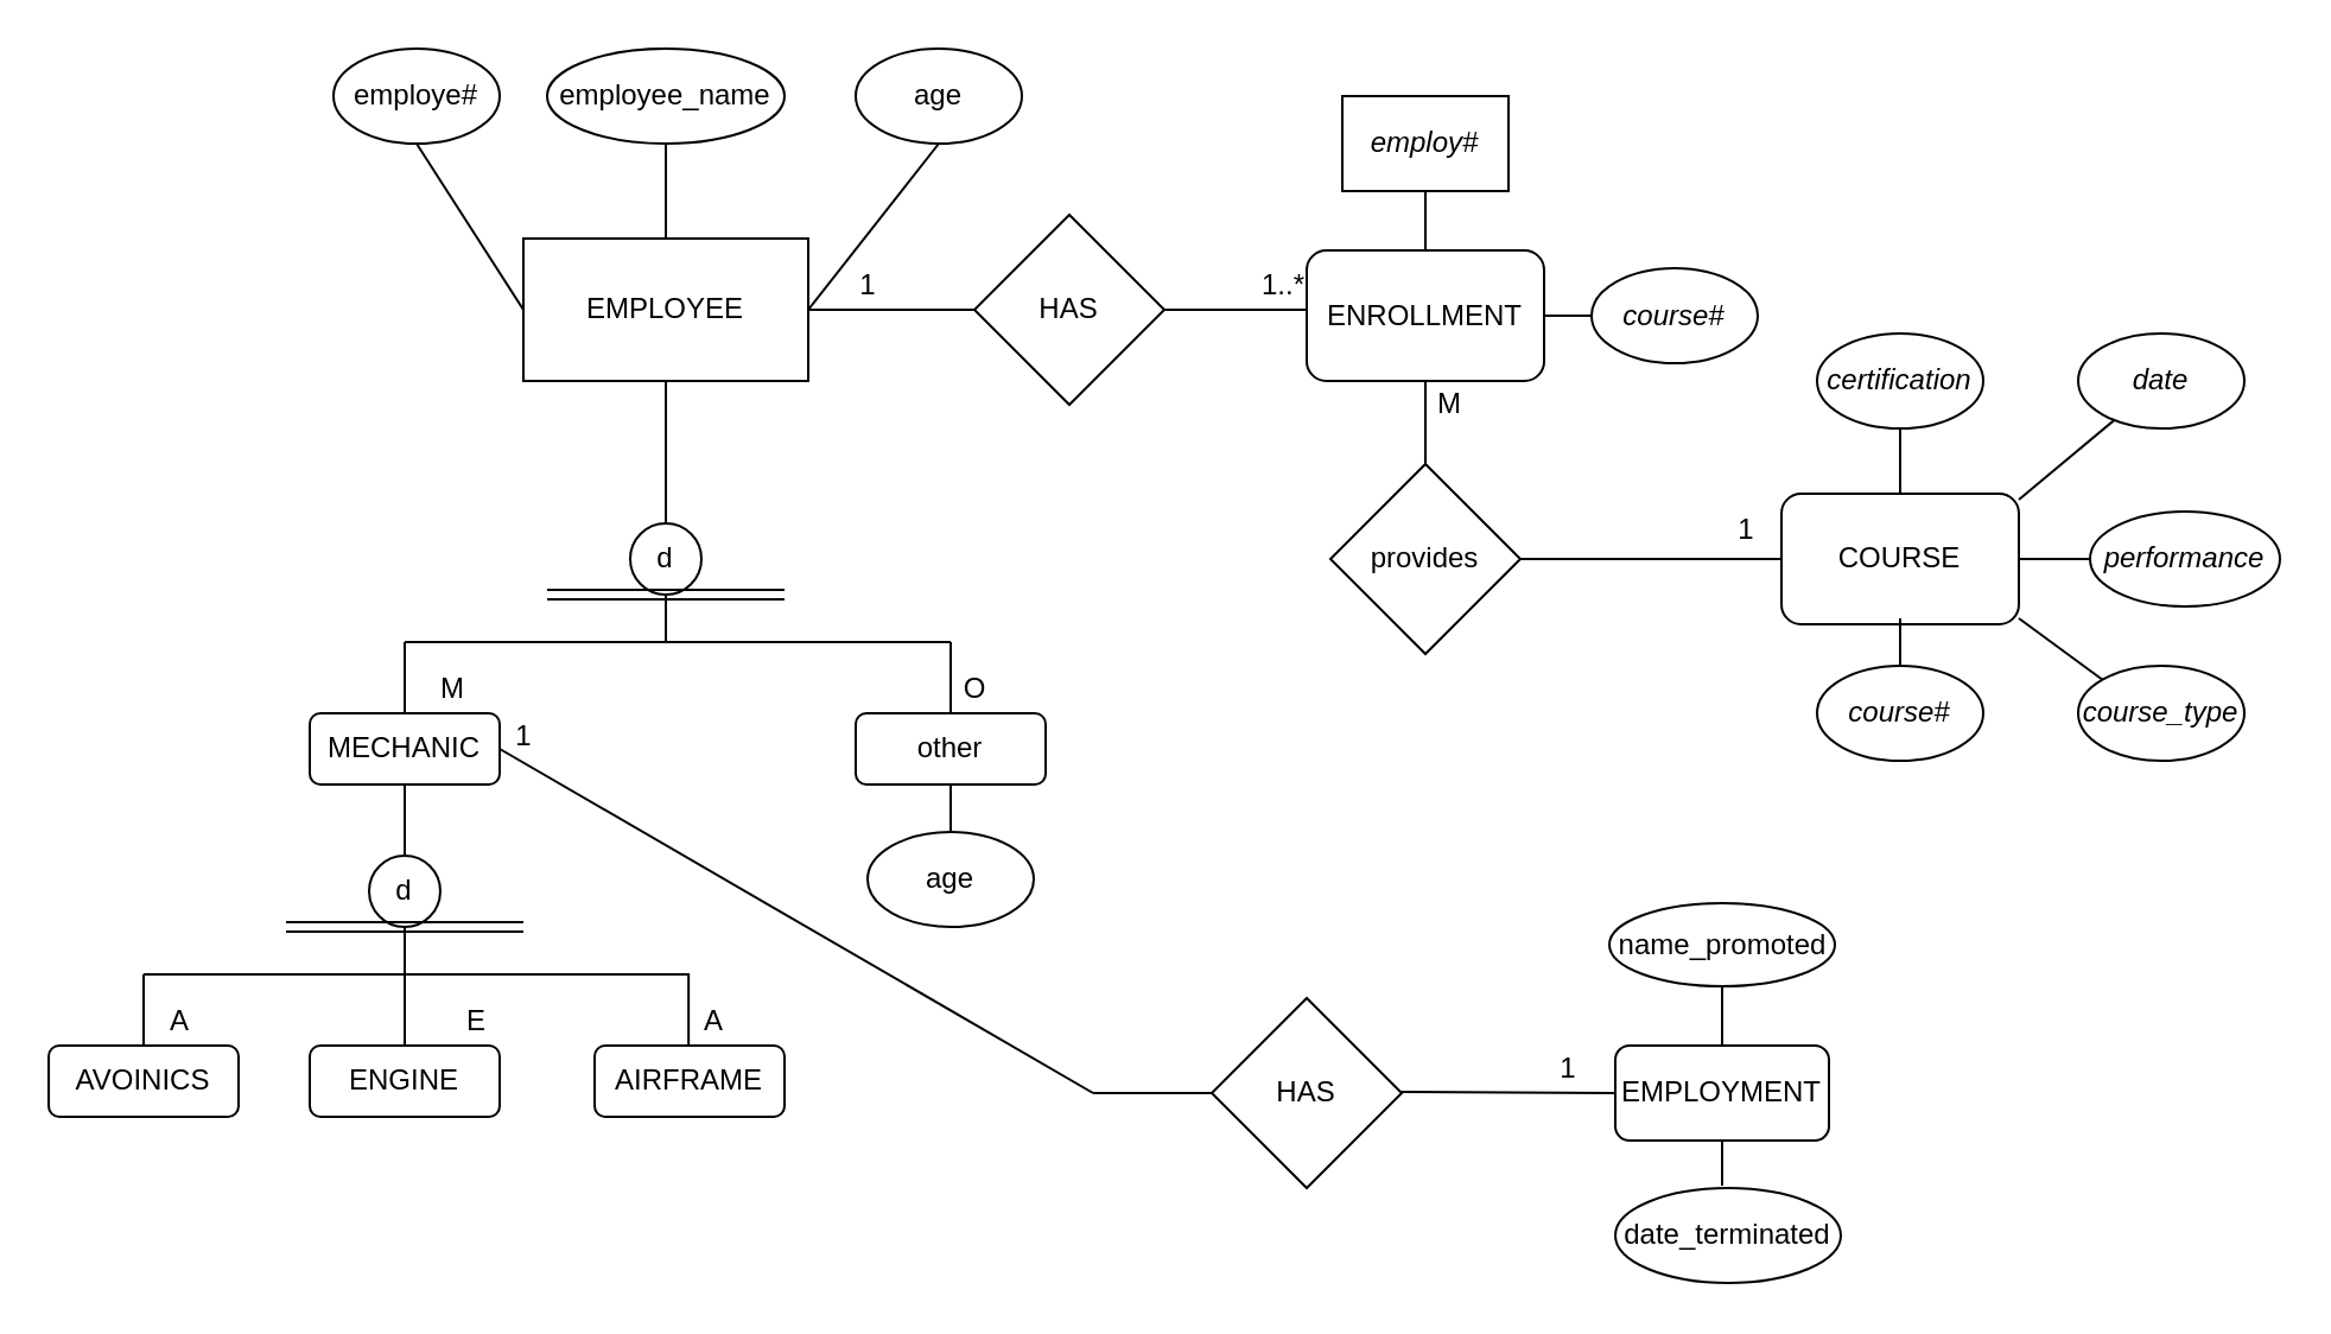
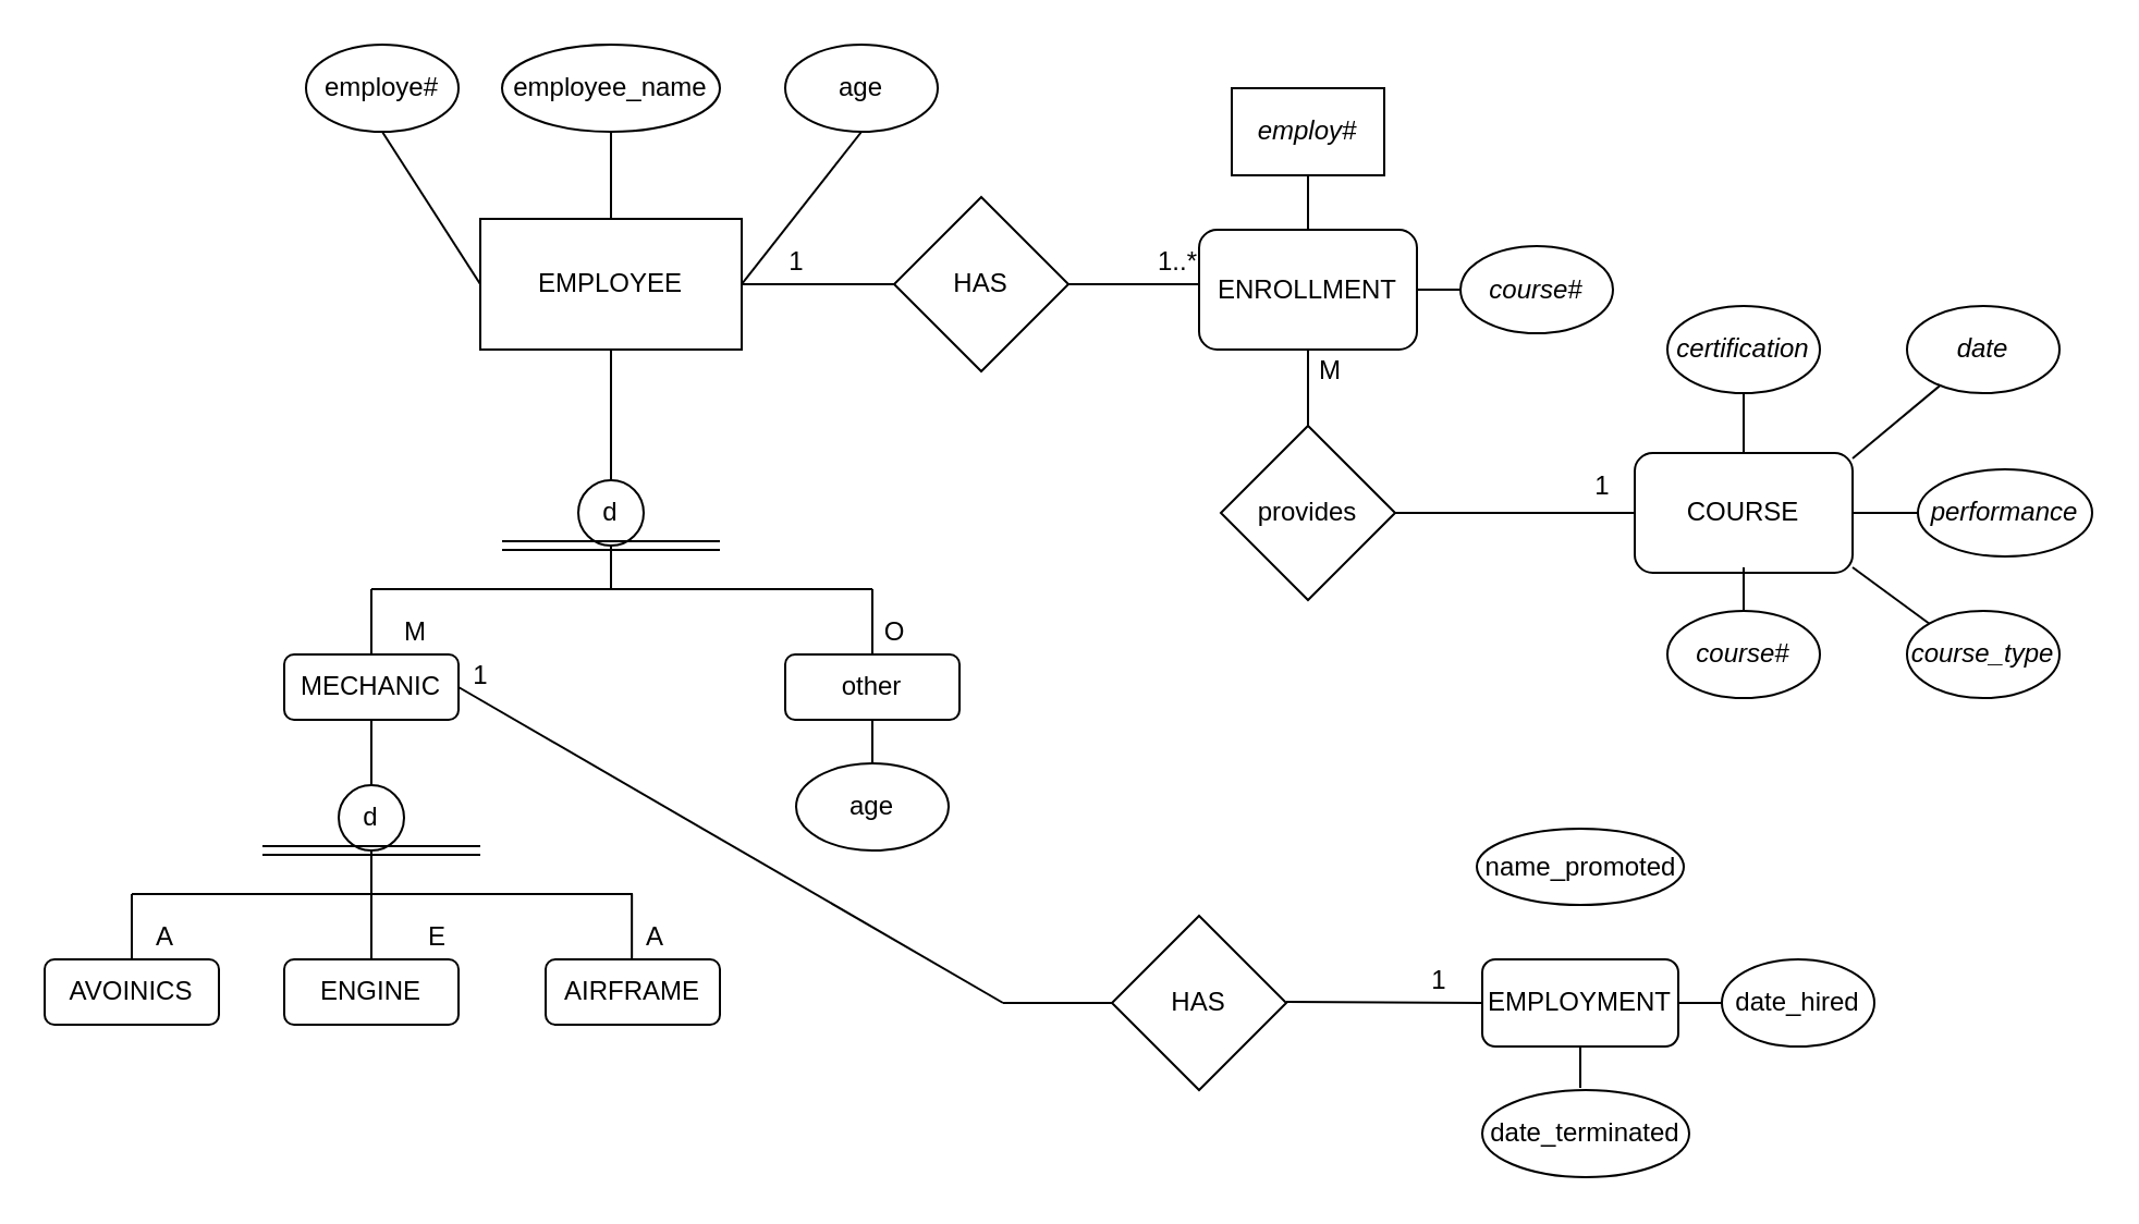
  <mxCell id="0" />
  <mxCell id="1" parent="0" />
  <mxCell id="2" value="EMPLOYEE" style="rounded=0;whiteSpace=wrap;html=1;" vertex="1" parent="1"><mxGeometry x="220" y="100" width="120" height="60" as="geometry" /></mxCell>
  <mxCell id="3" value="employe#" style="ellipse;whiteSpace=wrap;html=1;" vertex="1" parent="1"><mxGeometry x="140" width="70" height="40" as="geometry" y="20" /></mxCell>
  <mxCell id="4" value="employee_name" style="ellipse;whiteSpace=wrap;html=1;" vertex="1" parent="1"><mxGeometry x="230" width="100" height="40" as="geometry" y="20" /></mxCell>
  <mxCell id="5" value="age" style="ellipse;whiteSpace=wrap;html=1;" vertex="1" parent="1"><mxGeometry x="360" width="70" height="40" as="geometry" y="20" /></mxCell>
  <mxCell id="6" value="" style="endArrow=none;html=1;rounded=0;exitX=0;exitY=0.5;exitDx=0;exitDy=0;entryX=0.5;entryY=1;entryDx=0;entryDy=0;" edge="1" parent="1" source="2" target="3"><mxGeometry width="50" height="50" relative="1" as="geometry"><mxPoint x="130" y="110" as="sourcePoint" /><mxPoint x="180" y="60" as="targetPoint" /></mxGeometry></mxCell>
  <mxCell id="7" value="" style="endArrow=none;html=1;rounded=0;entryX=0.5;entryY=1;entryDx=0;entryDy=0;" edge="1" parent="1" target="4"><mxGeometry width="50" height="50" relative="1" as="geometry"><mxPoint x="280" y="100" as="sourcePoint" /><mxPoint x="330" y="50" as="targetPoint" /></mxGeometry></mxCell>
  <mxCell id="8" value="" style="endArrow=none;html=1;rounded=0;entryX=0.5;entryY=1;entryDx=0;entryDy=0;" edge="1" parent="1" target="5"><mxGeometry width="50" height="50" relative="1" as="geometry"><mxPoint x="340" y="130" as="sourcePoint" /><mxPoint x="390" y="80" as="targetPoint" /></mxGeometry></mxCell>
  <mxCell id="9" value="" style="endArrow=none;html=1;rounded=0;entryX=0.5;entryY=1;entryDx=0;entryDy=0;" edge="1" parent="1" target="2"><mxGeometry width="50" height="50" relative="1" as="geometry"><mxPoint x="280" y="220" as="sourcePoint" /><mxPoint x="530" y="210" as="targetPoint" /></mxGeometry></mxCell>
  <mxCell id="10" value="d" style="ellipse;whiteSpace=wrap;html=1;aspect=fixed;" vertex="1" parent="1"><mxGeometry x="265" y="220" width="30" height="30" as="geometry" /></mxCell>
  <mxCell id="11" value="" style="shape=link;html=1;rounded=0;" edge="1" parent="1"><mxGeometry width="100" relative="1" as="geometry"><mxPoint x="230" y="250" as="sourcePoint" /><mxPoint x="330" y="250" as="targetPoint" /></mxGeometry></mxCell>
  <mxCell id="12" value="" style="endArrow=none;html=1;rounded=0;" edge="1" parent="1"><mxGeometry width="50" height="50" relative="1" as="geometry"><mxPoint x="280" y="270" as="sourcePoint" /><mxPoint x="280" y="250" as="targetPoint" /></mxGeometry></mxCell>
  <mxCell id="13" value="" style="endArrow=none;html=1;rounded=0;" edge="1" parent="1"><mxGeometry width="50" height="50" relative="1" as="geometry"><mxPoint x="170" y="270" as="sourcePoint" /><mxPoint x="400" y="270" as="targetPoint" /></mxGeometry></mxCell>
  <mxCell id="14" value="" style="endArrow=none;html=1;rounded=0;" edge="1" parent="1"><mxGeometry width="50" height="50" relative="1" as="geometry"><mxPoint x="400" y="300" as="sourcePoint" /><mxPoint x="400" y="270" as="targetPoint" /></mxGeometry></mxCell>
  <mxCell id="15" value="" style="endArrow=none;html=1;rounded=0;" edge="1" parent="1"><mxGeometry width="50" height="50" relative="1" as="geometry"><mxPoint x="170" y="300" as="sourcePoint" /><mxPoint x="170" y="270" as="targetPoint" /></mxGeometry></mxCell>
  <mxCell id="16" value="O" style="text;html=1;align=center;verticalAlign=middle;resizable=0;points=[];autosize=1;strokeColor=none;fillColor=none;" vertex="1" parent="1"><mxGeometry x="395" y="275" width="30" height="30" as="geometry" /></mxCell>
  <mxCell id="17" value="other" style="rounded=1;whiteSpace=wrap;html=1;" vertex="1" parent="1"><mxGeometry x="360" y="300" width="80" height="30" as="geometry" /></mxCell>
  <mxCell id="18" value="age" style="ellipse;whiteSpace=wrap;html=1;" vertex="1" parent="1"><mxGeometry x="365" y="350" width="70" height="40" as="geometry" /></mxCell>
  <mxCell id="19" value="" style="endArrow=none;html=1;rounded=0;exitX=0.5;exitY=0;exitDx=0;exitDy=0;entryX=0.5;entryY=1;entryDx=0;entryDy=0;" edge="1" parent="1" source="18" target="17"><mxGeometry width="50" height="50" relative="1" as="geometry"><mxPoint x="560" y="260" as="sourcePoint" /><mxPoint x="610" y="210" as="targetPoint" /></mxGeometry></mxCell>
  <mxCell id="20" value="MECHANIC" style="rounded=1;whiteSpace=wrap;html=1;" vertex="1" parent="1"><mxGeometry x="130" y="300" width="80" height="30" as="geometry" /></mxCell>
  <mxCell id="21" value="M" style="text;html=1;align=center;verticalAlign=middle;resizable=0;points=[];autosize=1;strokeColor=none;fillColor=none;" vertex="1" parent="1"><mxGeometry x="175" y="275" width="30" height="30" as="geometry" /></mxCell>
  <mxCell id="22" value="" style="endArrow=none;html=1;rounded=0;entryX=0.5;entryY=1;entryDx=0;entryDy=0;" edge="1" parent="1"><mxGeometry width="50" height="50" relative="1" as="geometry"><mxPoint x="170" y="360" as="sourcePoint" /><mxPoint x="170" y="330" as="targetPoint" /></mxGeometry></mxCell>
  <mxCell id="23" value="d" style="ellipse;whiteSpace=wrap;html=1;aspect=fixed;" vertex="1" parent="1"><mxGeometry x="155" y="360" width="30" height="30" as="geometry" /></mxCell>
  <mxCell id="24" value="" style="shape=link;html=1;rounded=0;" edge="1" parent="1"><mxGeometry width="100" relative="1" as="geometry"><mxPoint x="120" y="390" as="sourcePoint" /><mxPoint x="220" y="390" as="targetPoint" /></mxGeometry></mxCell>
  <mxCell id="25" value="" style="endArrow=none;html=1;rounded=0;" edge="1" parent="1"><mxGeometry width="50" height="50" relative="1" as="geometry"><mxPoint x="60" y="410" as="sourcePoint" /><mxPoint x="290" y="410" as="targetPoint" /></mxGeometry></mxCell>
  <mxCell id="26" value="" style="endArrow=none;html=1;rounded=0;" edge="1" parent="1"><mxGeometry width="50" height="50" relative="1" as="geometry"><mxPoint x="170" y="410" as="sourcePoint" /><mxPoint x="170" y="390" as="targetPoint" /></mxGeometry></mxCell>
  <mxCell id="27" value="" style="endArrow=none;html=1;rounded=0;" edge="1" parent="1"><mxGeometry width="50" height="50" relative="1" as="geometry"><mxPoint x="60" y="440" as="sourcePoint" /><mxPoint x="60" y="410" as="targetPoint" /></mxGeometry></mxCell>
  <mxCell id="28" value="AVOINICS" style="rounded=1;whiteSpace=wrap;html=1;" vertex="1" parent="1"><mxGeometry x="20" y="440" width="80" height="30" as="geometry" /></mxCell>
  <mxCell id="29" value="AIRFRAME" style="rounded=1;whiteSpace=wrap;html=1;" vertex="1" parent="1"><mxGeometry x="250" y="440" width="80" height="30" as="geometry" /></mxCell>
  <mxCell id="30" value="A" style="text;html=1;align=center;verticalAlign=middle;resizable=0;points=[];autosize=1;strokeColor=none;fillColor=none;" vertex="1" parent="1"><mxGeometry x="285" y="415" width="30" height="30" as="geometry" /></mxCell>
  <mxCell id="31" value="ENGINE" style="rounded=1;whiteSpace=wrap;html=1;" vertex="1" parent="1"><mxGeometry x="130" y="440" width="80" height="30" as="geometry" /></mxCell>
  <mxCell id="32" value="E" style="text;html=1;align=center;verticalAlign=middle;resizable=0;points=[];autosize=1;strokeColor=none;fillColor=none;" vertex="1" parent="1"><mxGeometry x="185" y="415" width="30" height="30" as="geometry" /></mxCell>
  <mxCell id="33" value="A" style="text;html=1;resizable=0;autosize=1;align=center;verticalAlign=middle;points=[];fillColor=none;strokeColor=none;rounded=0;" vertex="1" parent="1"><mxGeometry x="60" y="415" width="30" height="30" as="geometry" /></mxCell>
  <mxCell id="34" value="" style="endArrow=none;html=1;rounded=0;exitX=0.5;exitY=0;exitDx=0;exitDy=0;" edge="1" parent="1" source="31"><mxGeometry width="50" height="50" relative="1" as="geometry"><mxPoint x="180" y="420" as="sourcePoint" /><mxPoint x="170" y="410" as="targetPoint" /></mxGeometry></mxCell>
  <mxCell id="35" value="" style="endArrow=none;html=1;rounded=0;exitX=0.5;exitY=0;exitDx=0;exitDy=0;" edge="1" parent="1"><mxGeometry width="50" height="50" relative="1" as="geometry"><mxPoint x="289.58" y="440" as="sourcePoint" /><mxPoint x="289.58" y="410" as="targetPoint" /></mxGeometry></mxCell>
  <mxCell id="36" value="" style="endArrow=none;html=1;rounded=0;exitX=1;exitY=0.5;exitDx=0;exitDy=0;" edge="1" parent="1" source="20"><mxGeometry width="50" height="50" relative="1" as="geometry"><mxPoint x="540" y="420" as="sourcePoint" /><mxPoint x="460" y="460" as="targetPoint" /></mxGeometry></mxCell>
  <mxCell id="37" value="HAS" style="rhombus;whiteSpace=wrap;html=1;" vertex="1" parent="1"><mxGeometry x="510" y="420" width="80" height="80" as="geometry" /></mxCell>
  <mxCell id="38" value="" style="endArrow=none;html=1;rounded=0;entryX=0;entryY=0.5;entryDx=0;entryDy=0;" edge="1" parent="1" target="37"><mxGeometry width="50" height="50" relative="1" as="geometry"><mxPoint x="460" y="460" as="sourcePoint" /><mxPoint x="590" y="370" as="targetPoint" /></mxGeometry></mxCell>
  <mxCell id="39" value="" style="endArrow=none;html=1;rounded=0;" edge="1" parent="1"><mxGeometry width="50" height="50" relative="1" as="geometry"><mxPoint x="590" y="459.5" as="sourcePoint" /><mxPoint x="680" y="460" as="targetPoint" /></mxGeometry></mxCell>
  <mxCell id="40" value="EMPLOYMENT" style="rounded=1;whiteSpace=wrap;html=1;" vertex="1" parent="1"><mxGeometry x="680" y="440" width="90" height="40" as="geometry" /></mxCell>
  <mxCell id="41" value="date_terminated" style="ellipse;whiteSpace=wrap;html=1;" vertex="1" parent="1"><mxGeometry x="680" y="500" width="95" height="40" as="geometry" /></mxCell>
+ <mxCell id="42" value="date_hired" style="ellipse;whiteSpace=wrap;html=1;" vertex="1" parent="1"><mxGeometry x="790" y="440" width="70" height="40" as="geometry" /></mxCell>
  <mxCell id="43" value="name_promoted" style="ellipse;whiteSpace=wrap;html=1;" vertex="1" parent="1"><mxGeometry x="677.5" y="380" width="95" height="35" as="geometry" /></mxCell>
  <mxCell id="44" value="" style="endArrow=none;html=1;rounded=0;entryX=0.5;entryY=1;entryDx=0;entryDy=0;" edge="1" parent="1" target="40"><mxGeometry width="50" height="50" relative="1" as="geometry"><mxPoint x="725" y="499" as="sourcePoint" /><mxPoint x="770" y="499" as="targetPoint" /></mxGeometry></mxCell>
- <mxCell id="45" value="" style="endArrow=none;html=1;rounded=0;exitX=0.5;exitY=0;exitDx=0;exitDy=0;entryX=0.5;entryY=1;entryDx=0;entryDy=0;" edge="1" parent="1" source="40" target="43"><mxGeometry width="50" height="50" relative="1" as="geometry"><mxPoint x="730" y="420" as="sourcePoint" /><mxPoint x="780" y="370" as="targetPoint" /></mxGeometry></mxCell>
+ <mxCell id="46" value="" style="endArrow=none;html=1;rounded=0;exitX=1;exitY=0.5;exitDx=0;exitDy=0;entryX=0;entryY=0.5;entryDx=0;entryDy=0;" edge="1" parent="1" source="40" target="42"><mxGeometry width="50" height="50" relative="1" as="geometry"><mxPoint x="730" y="420" as="sourcePoint" /><mxPoint x="780" y="370" as="targetPoint" /></mxGeometry></mxCell>
  <mxCell id="47" value="" style="endArrow=none;html=1;rounded=0;startArrow=none;" edge="1" parent="1" source="50"><mxGeometry width="50" height="50" relative="1" as="geometry"><mxPoint x="340" y="130" as="sourcePoint" /><mxPoint x="560" y="130" as="targetPoint" /></mxGeometry></mxCell>
  <mxCell id="48" value="" style="endArrow=none;html=1;rounded=0;" edge="1" parent="1" target="49"><mxGeometry width="50" height="50" relative="1" as="geometry"><mxPoint x="600" y="220" as="sourcePoint" /><mxPoint x="730" y="180" as="targetPoint" /></mxGeometry></mxCell>
  <mxCell id="49" value="ENROLLMENT" style="rounded=1;whiteSpace=wrap;html=1;" vertex="1" parent="1"><mxGeometry x="550" y="105" width="100" height="55" as="geometry" /></mxCell>
  <mxCell id="50" value="HAS" style="rhombus;whiteSpace=wrap;html=1;" vertex="1" parent="1"><mxGeometry x="410" y="90" width="80" height="80" as="geometry" /></mxCell>
  <mxCell id="51" value="" style="endArrow=none;html=1;rounded=0;" edge="1" parent="1" target="50"><mxGeometry width="50" height="50" relative="1" as="geometry"><mxPoint x="340" y="130" as="sourcePoint" /><mxPoint x="560" y="130" as="targetPoint" /></mxGeometry></mxCell>
  <mxCell id="52" value="&lt;i&gt;course#&lt;/i&gt;" style="ellipse;whiteSpace=wrap;html=1;" vertex="1" parent="1"><mxGeometry x="670" y="112.5" width="70" height="40" as="geometry" /></mxCell>
  <mxCell id="53" value="&lt;i&gt;employ#&lt;/i&gt;" style="whiteSpace=wrap;html=1;rounded=0;" vertex="1" parent="1"><mxGeometry x="565" y="40" width="70" height="40" as="geometry" /></mxCell>
  <mxCell id="54" value="" style="endArrow=none;html=1;rounded=0;exitX=0.5;exitY=0;exitDx=0;exitDy=0;entryX=0.5;entryY=1;entryDx=0;entryDy=0;" edge="1" parent="1" source="49" target="53"><mxGeometry width="50" height="50" relative="1" as="geometry"><mxPoint x="560" y="160" as="sourcePoint" /><mxPoint x="610" y="110" as="targetPoint" /></mxGeometry></mxCell>
  <mxCell id="55" value="" style="endArrow=none;html=1;rounded=0;exitX=1;exitY=0.5;exitDx=0;exitDy=0;entryX=0;entryY=0.5;entryDx=0;entryDy=0;" edge="1" parent="1" source="49" target="52"><mxGeometry width="50" height="50" relative="1" as="geometry"><mxPoint x="640" y="125" as="sourcePoint" /><mxPoint x="640" y="100" as="targetPoint" /></mxGeometry></mxCell>
  <mxCell id="56" value="provides" style="rhombus;whiteSpace=wrap;html=1;" vertex="1" parent="1"><mxGeometry x="560" y="195" width="80" height="80" as="geometry" /></mxCell>
  <mxCell id="57" value="" style="endArrow=none;html=1;rounded=0;exitX=1;exitY=0.5;exitDx=0;exitDy=0;" edge="1" parent="1" source="56"><mxGeometry width="50" height="50" relative="1" as="geometry"><mxPoint x="750" y="390" as="sourcePoint" /><mxPoint x="750" y="235" as="targetPoint" /></mxGeometry></mxCell>
  <mxCell id="58" value="COURSE" style="rounded=1;whiteSpace=wrap;html=1;" vertex="1" parent="1"><mxGeometry x="750" y="207.5" width="100" height="55" as="geometry" /></mxCell>
  <mxCell id="59" value="&lt;i&gt;date&lt;/i&gt;" style="ellipse;whiteSpace=wrap;html=1;" vertex="1" parent="1"><mxGeometry x="875" y="140" width="70" height="40" as="geometry" /></mxCell>
  <mxCell id="60" value="&lt;i&gt;course#&lt;/i&gt;" style="ellipse;whiteSpace=wrap;html=1;" vertex="1" parent="1"><mxGeometry x="765" y="280" width="70" height="40" as="geometry" /></mxCell>
  <mxCell id="61" value="&lt;i&gt;performance&lt;/i&gt;" style="ellipse;whiteSpace=wrap;html=1;" vertex="1" parent="1"><mxGeometry x="880" y="215" width="80" height="40" as="geometry" /></mxCell>
  <mxCell id="62" value="&lt;i&gt;certification&lt;/i&gt;" style="ellipse;whiteSpace=wrap;html=1;" vertex="1" parent="1"><mxGeometry x="765" y="140" width="70" height="40" as="geometry" /></mxCell>
  <mxCell id="63" value="&lt;i&gt;course_type&lt;/i&gt;" style="ellipse;whiteSpace=wrap;html=1;" vertex="1" parent="1"><mxGeometry x="875" y="280" width="70" height="40" as="geometry" /></mxCell>
  <mxCell id="64" value="" style="endArrow=none;html=1;rounded=0;exitX=0.5;exitY=0;exitDx=0;exitDy=0;entryX=0.5;entryY=1;entryDx=0;entryDy=0;" edge="1" parent="1" source="58" target="62"><mxGeometry width="50" height="50" relative="1" as="geometry"><mxPoint x="800" y="250" as="sourcePoint" /><mxPoint x="850" y="200" as="targetPoint" /></mxGeometry></mxCell>
  <mxCell id="65" value="" style="endArrow=none;html=1;fontFamily=Helvetica;fontSize=11;fontColor=default;align=center;strokeColor=default;" edge="1" parent="1" target="59"><mxGeometry width="50" height="50" relative="1" as="geometry"><mxPoint x="850" y="210" as="sourcePoint" /><mxPoint x="900" y="160" as="targetPoint" /></mxGeometry></mxCell>
  <mxCell id="66" value="" style="endArrow=none;html=1;rounded=0;exitX=1;exitY=0.5;exitDx=0;exitDy=0;entryX=0;entryY=0.5;entryDx=0;entryDy=0;" edge="1" parent="1" source="58" target="61"><mxGeometry width="50" height="50" relative="1" as="geometry"><mxPoint x="870" y="260" as="sourcePoint" /><mxPoint x="920" y="210" as="targetPoint" /></mxGeometry></mxCell>
  <mxCell id="67" value="" style="endArrow=none;html=1;rounded=0;entryX=0;entryY=0;entryDx=0;entryDy=0;" edge="1" parent="1" target="63"><mxGeometry width="50" height="50" relative="1" as="geometry"><mxPoint x="850" y="260" as="sourcePoint" /><mxPoint x="900" y="210" as="targetPoint" /></mxGeometry></mxCell>
  <mxCell id="68" value="" style="endArrow=none;html=1;rounded=0;exitX=0.5;exitY=0;exitDx=0;exitDy=0;" edge="1" parent="1" source="60"><mxGeometry width="50" height="50" relative="1" as="geometry"><mxPoint x="750" y="310" as="sourcePoint" /><mxPoint x="800" y="260" as="targetPoint" /></mxGeometry></mxCell>
  <mxCell id="69" value="1" style="text;html=1;align=center;verticalAlign=middle;resizable=0;points=[];autosize=1;strokeColor=none;fillColor=none;" vertex="1" parent="1"><mxGeometry x="720" y="207.5" width="30" height="30" as="geometry" /></mxCell>
  <mxCell id="70" value="M" style="text;html=1;align=center;verticalAlign=middle;resizable=0;points=[];autosize=1;strokeColor=none;fillColor=none;" vertex="1" parent="1"><mxGeometry x="595" y="155" width="30" height="30" as="geometry" /></mxCell>
  <mxCell id="71" value="1..*" style="text;html=1;align=center;verticalAlign=middle;resizable=0;points=[];autosize=1;strokeColor=none;fillColor=none;" vertex="1" parent="1"><mxGeometry x="520" y="105" width="40" height="30" as="geometry" /></mxCell>
  <mxCell id="72" value="1" style="text;html=1;align=center;verticalAlign=middle;resizable=0;points=[];autosize=1;strokeColor=none;fillColor=none;" vertex="1" parent="1"><mxGeometry x="350" y="105" width="30" height="30" as="geometry" /></mxCell>
  <mxCell id="73" value="1" style="text;html=1;align=center;verticalAlign=middle;resizable=0;points=[];autosize=1;strokeColor=none;fillColor=none;" vertex="1" parent="1"><mxGeometry x="205" y="295" width="30" height="30" as="geometry" /></mxCell>
  <mxCell id="74" value="1" style="text;html=1;align=center;verticalAlign=middle;resizable=0;points=[];autosize=1;strokeColor=none;fillColor=none;" vertex="1" parent="1"><mxGeometry x="645" y="435" width="30" height="30" as="geometry" /></mxCell>
